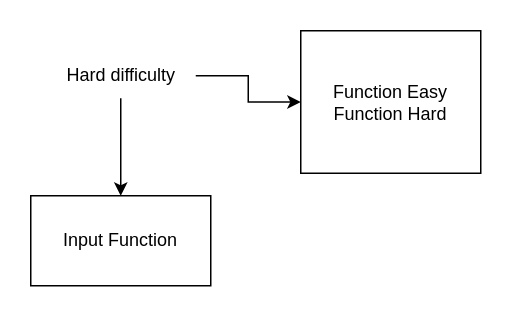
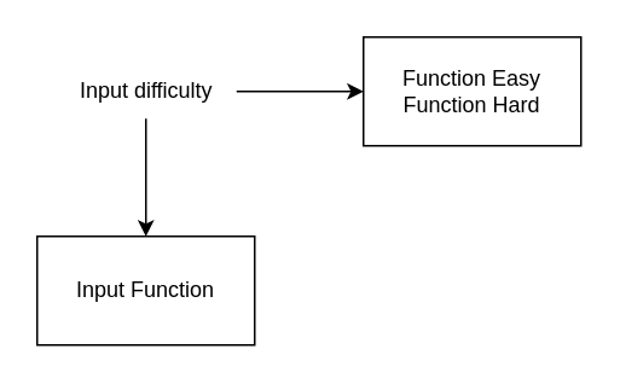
  <mxCell id="0" />
  <mxCell id="1" parent="0" />
  <mxCell id="2" value="" style="edgeStyle=orthogonalEdgeStyle;rounded=0;orthogonalLoop=1;jettySize=auto;html=1;" edge="1" parent="1" source="4" target="5"><mxGeometry relative="1" as="geometry" /></mxCell>
  <mxCell id="3" value="" style="edgeStyle=orthogonalEdgeStyle;rounded=0;orthogonalLoop=1;jettySize=auto;html=1;" edge="1" parent="1" source="4" target="6"><mxGeometry relative="1" as="geometry" /></mxCell>
- <mxCell id="4" value="Hard difficulty" style="text;html=1;align=center;verticalAlign=middle;resizable=0;points=[];autosize=1;strokeColor=none;fillColor=none;" vertex="1" parent="1"><mxGeometry x="30" y="35" width="100" height="30" as="geometry" /></mxCell>
+ <mxCell id="4" value="Input difficulty" style="text;html=1;align=center;verticalAlign=middle;resizable=0;points=[];autosize=1;strokeColor=none;fillColor=none;" vertex="1" parent="1"><mxGeometry x="30" y="35" width="100" height="30" as="geometry" /></mxCell>
  <mxCell id="5" value="Input Function" style="whiteSpace=wrap;html=1;" vertex="1" parent="1"><mxGeometry x="20" y="130" width="120" height="60" as="geometry" /></mxCell>
- <mxCell id="6" value="Function Easy&lt;div&gt;Function Hard&lt;/div&gt;" style="whiteSpace=wrap;html=1;" vertex="1" parent="1"><mxGeometry x="200" y="20" width="120" height="95" as="geometry" /></mxCell>
+ <mxCell id="6" value="Function Easy&lt;div&gt;Function Hard&lt;/div&gt;" style="whiteSpace=wrap;html=1;" vertex="1" parent="1"><mxGeometry x="200" y="20" width="120" height="60" as="geometry" /></mxCell>
